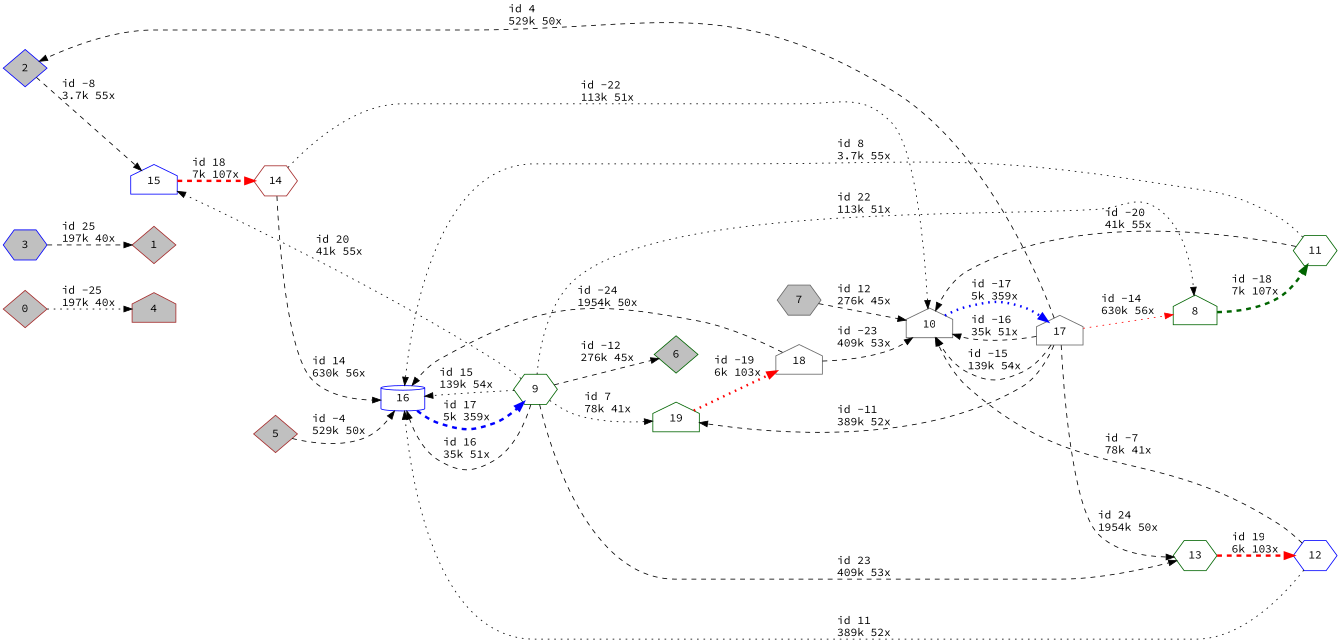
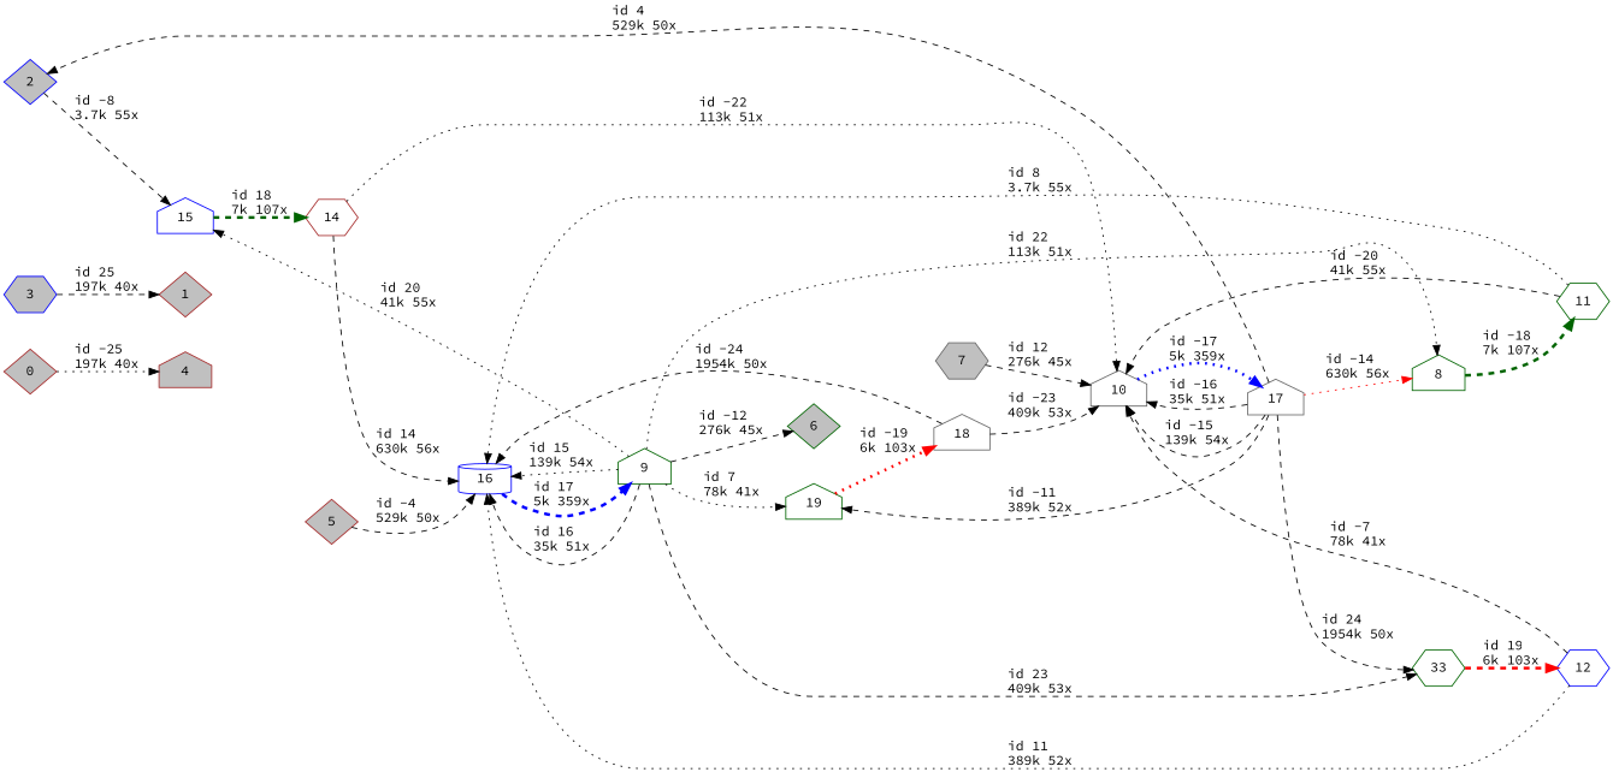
  digraph {
    fontname="Source Code Pro"
    nodesep=0.5
    rankdir=LR
    node [color=darkgreen fontname="Source Code Pro" shape=house]
    edge [color=black fontname="Source Code Pro" style=dashed]
    0 [color=brown fillcolor=grey height=0.3 shape=diamond style=filled]
    4 [color=brown fillcolor=grey height=0.3 style=filled]
    1 [color=brown fillcolor=grey height=0.3 shape=diamond style=filled]
    2 [color=blue fillcolor=grey height=0.3 shape=diamond style=filled]
    15 [color=blue height=0.3]
    3 [color=blue fillcolor=grey height=0.3 shape=hexagon style=filled]
    5 [color=brown fillcolor=grey height=0.3 shape=diamond style=filled]
    16 [color=blue height=0.3 shape=cylinder]
-   9 [height=0.3 shape=hexagon]
+   9 [height=0.3]
    6 [fillcolor=grey height=0.3 shape=diamond style=filled]
    7 [color=gray40 fillcolor=grey height=0.3 shape=hexagon style=filled]
    10 [color=gray40 height=0.3]
    17 [color=gray40 height=0.3]
    8 [height=0.3]
-   13 [height=0.3 shape=hexagon]
+   13 [height=0.3 shape=hexagon label=33]
    19 [height=0.3]
    11 [height=0.3 shape=hexagon]
    12 [color=blue height=0.3 shape=hexagon]
    14 [color=brown height=0.3 shape=hexagon]
    18 [color=gray40 height=0.3]
    0 -> 4 [label="id -25\l197k 40x" style=dotted]
    2 -> 15 [label="id -8\l3.7k 55x"]
-   15 -> 14 [color=red label="id 18\l7k 107x" penwidth=3]
+   15 -> 14 [color=darkgreen label="id 18\l7k 107x" penwidth=3]
    3 -> 1 [label="id 25\l197k 40x"]
    5 -> 16 [label="id -4\l529k 50x"]
    16 -> 9 [color=blue label="id 17\l5k 359x" penwidth=3]
    9 -> 15 [label="id 20\l41k 55x" style=dotted]
    9 -> 16 [label="id 16\l35k 51x"]
    9 -> 16 [label="id 15\l139k 54x" style=dotted]
    9 -> 6 [label="id -12\l276k 45x"]
    9 -> 8 [label="id 22\l113k 51x" style=dotted]
    9 -> 13 [label="id 23\l409k 53x"]
    9 -> 19 [label="id 7\l78k 41x" style=dotted]
    7 -> 10 [label="id 12\l276k 45x"]
    10 -> 17 [color=blue label="id -17\l5k 359x" penwidth=3 style=dotted]
    17 -> 2 [label="id 4\l529k 50x"]
    17 -> 10 [label="id -16\l35k 51x"]
    17 -> 10 [label="id -15\l139k 54x"]
    17 -> 8 [color=red label="id -14\l630k 56x" style=dotted]
    17 -> 13 [label="id 24\l1954k 50x"]
    17 -> 19 [label="id -11\l389k 52x"]
    8 -> 11 [color=darkgreen label="id -18\l7k 107x" penwidth=3]
    13 -> 12 [color=red label="id 19\l6k 103x" penwidth=3]
    19 -> 18 [color=red label="id -19\l6k 103x" penwidth=3 style=dotted]
    11 -> 16 [label="id 8\l3.7k 55x" style=dotted]
    11 -> 10 [label="id -20\l41k 55x"]
    12 -> 16 [label="id 11\l389k 52x" style=dotted]
    12 -> 10 [label="id -7\l78k 41x"]
    14 -> 16 [label="id 14\l630k 56x"]
    14 -> 10 [label="id -22\l113k 51x" style=dotted]
    18 -> 16 [label="id -24\l1954k 50x"]
    18 -> 10 [label="id -23\l409k 53x"]
  }
